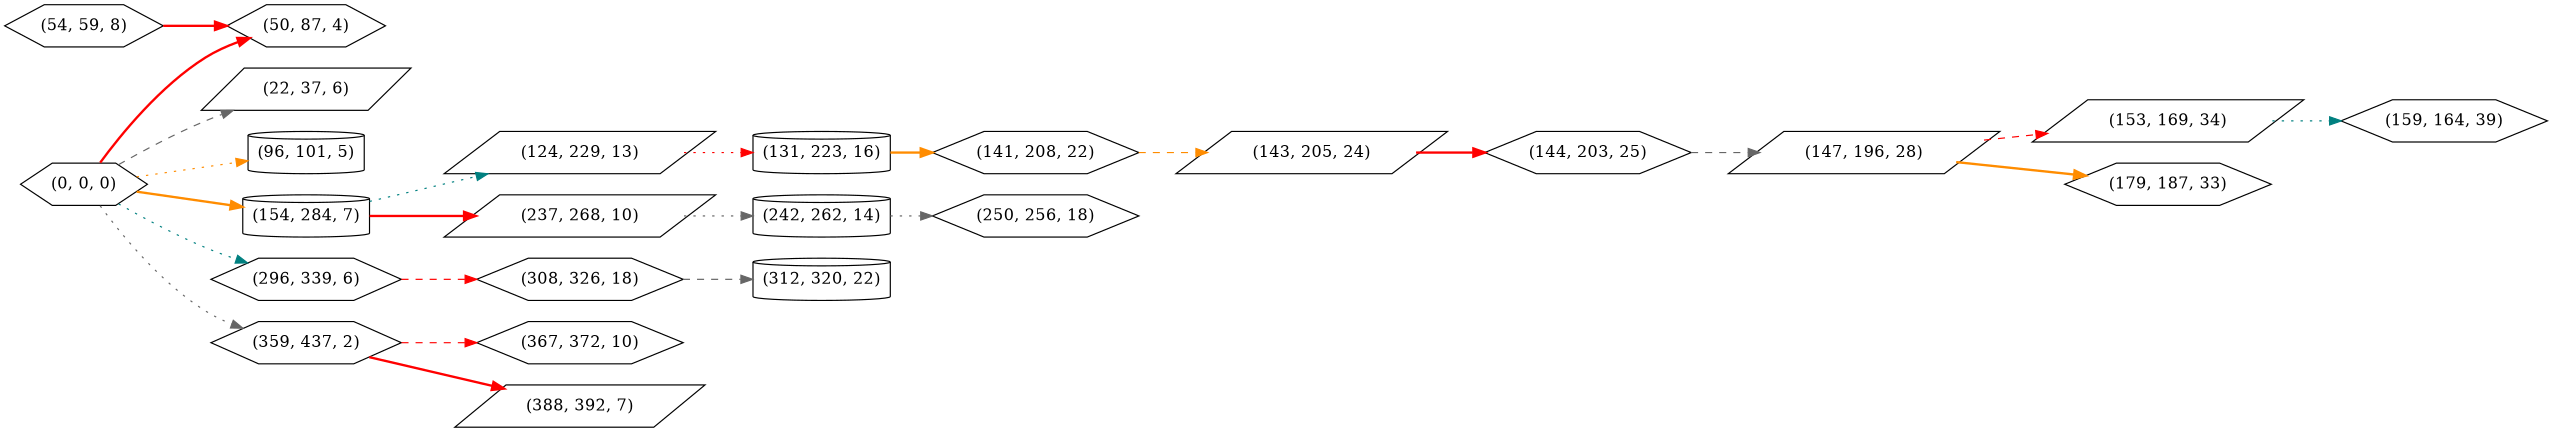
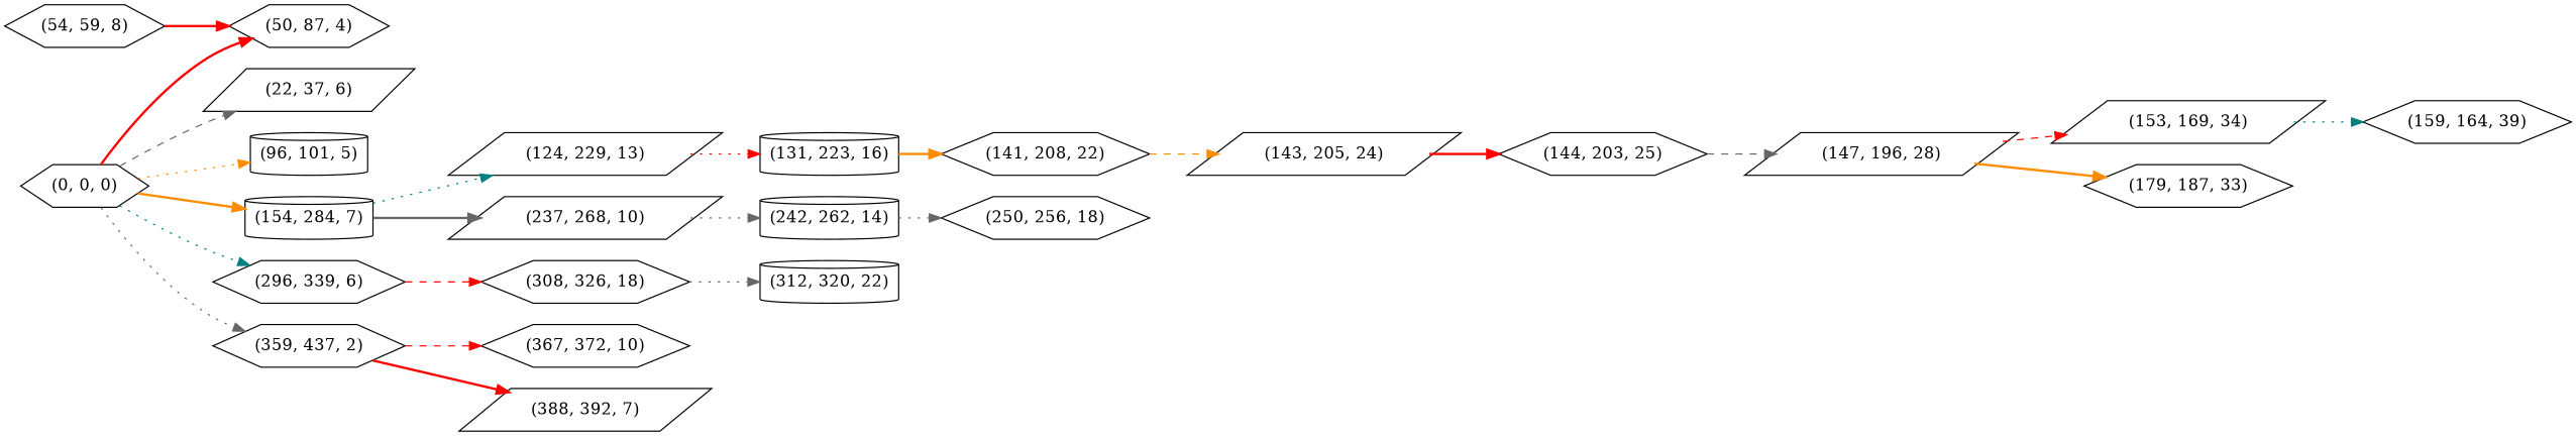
  digraph {
    rankdir=LR
    node [shape=hexagon]
    edge [color=red style=bold]
    "(22, 37, 6)" [shape=parallelogram]
    "(0, 0, 0)"
    "(50, 87, 4)"
    "(96, 101, 5)" [shape=cylinder]
    n5 [label="(154, 284, 7)" shape=cylinder]
    "(296, 339, 6)"
    "(359, 437, 2)"
    "(124, 229, 13)" [shape=parallelogram]
    "(237, 268, 10)" [shape=parallelogram]
    "(308, 326, 18)"
    "(367, 372, 10)"
    "(388, 392, 7)" [shape=parallelogram]
    "(54, 59, 8)"
    "(131, 223, 16)" [shape=cylinder]
    "(242, 262, 14)" [shape=cylinder]
    "(141, 208, 22)"
    "(143, 205, 24)" [shape=parallelogram]
    "(144, 203, 25)"
    "(147, 196, 28)" [shape=parallelogram]
    "(153, 169, 34)" [shape=parallelogram]
    "(179, 187, 33)"
    "(159, 164, 39)"
    "(250, 256, 18)"
    "(312, 320, 22)" [shape=cylinder]
    "(0, 0, 0)" -> "(22, 37, 6)" [color=gray40 style=dashed]
    "(0, 0, 0)" -> "(50, 87, 4)"
    "(0, 0, 0)" -> "(96, 101, 5)" [color=darkorange style=dotted]
    "(0, 0, 0)" -> n5 [color=darkorange]
    "(0, 0, 0)" -> "(296, 339, 6)" [color=teal style=dotted]
    "(0, 0, 0)" -> "(359, 437, 2)" [color=gray40 style=dotted]
    n5 -> "(124, 229, 13)" [color=teal style=dotted]
-   n5 -> "(237, 268, 10)"
+   n5 -> "(237, 268, 10)" [color=gray40]
    "(296, 339, 6)" -> "(308, 326, 18)" [style=dashed]
    "(359, 437, 2)" -> "(367, 372, 10)" [style=dashed]
    "(359, 437, 2)" -> "(388, 392, 7)"
    "(124, 229, 13)" -> "(131, 223, 16)" [style=dotted]
    "(237, 268, 10)" -> "(242, 262, 14)" [color=gray40 style=dotted]
-   "(308, 326, 18)" -> "(312, 320, 22)" [color=gray40 style=dashed]
+   "(308, 326, 18)" -> "(312, 320, 22)" [color=gray40 style=dotted]
    "(54, 59, 8)" -> "(50, 87, 4)"
    "(131, 223, 16)" -> "(141, 208, 22)" [color=darkorange]
    "(242, 262, 14)" -> "(250, 256, 18)" [color=gray40 style=dotted]
    "(141, 208, 22)" -> "(143, 205, 24)" [color=darkorange style=dashed]
    "(143, 205, 24)" -> "(144, 203, 25)"
    "(144, 203, 25)" -> "(147, 196, 28)" [color=gray40 style=dashed]
    "(147, 196, 28)" -> "(153, 169, 34)" [style=dashed]
    "(147, 196, 28)" -> "(179, 187, 33)" [color=darkorange]
    "(153, 169, 34)" -> "(159, 164, 39)" [color=teal style=dotted]
  }
